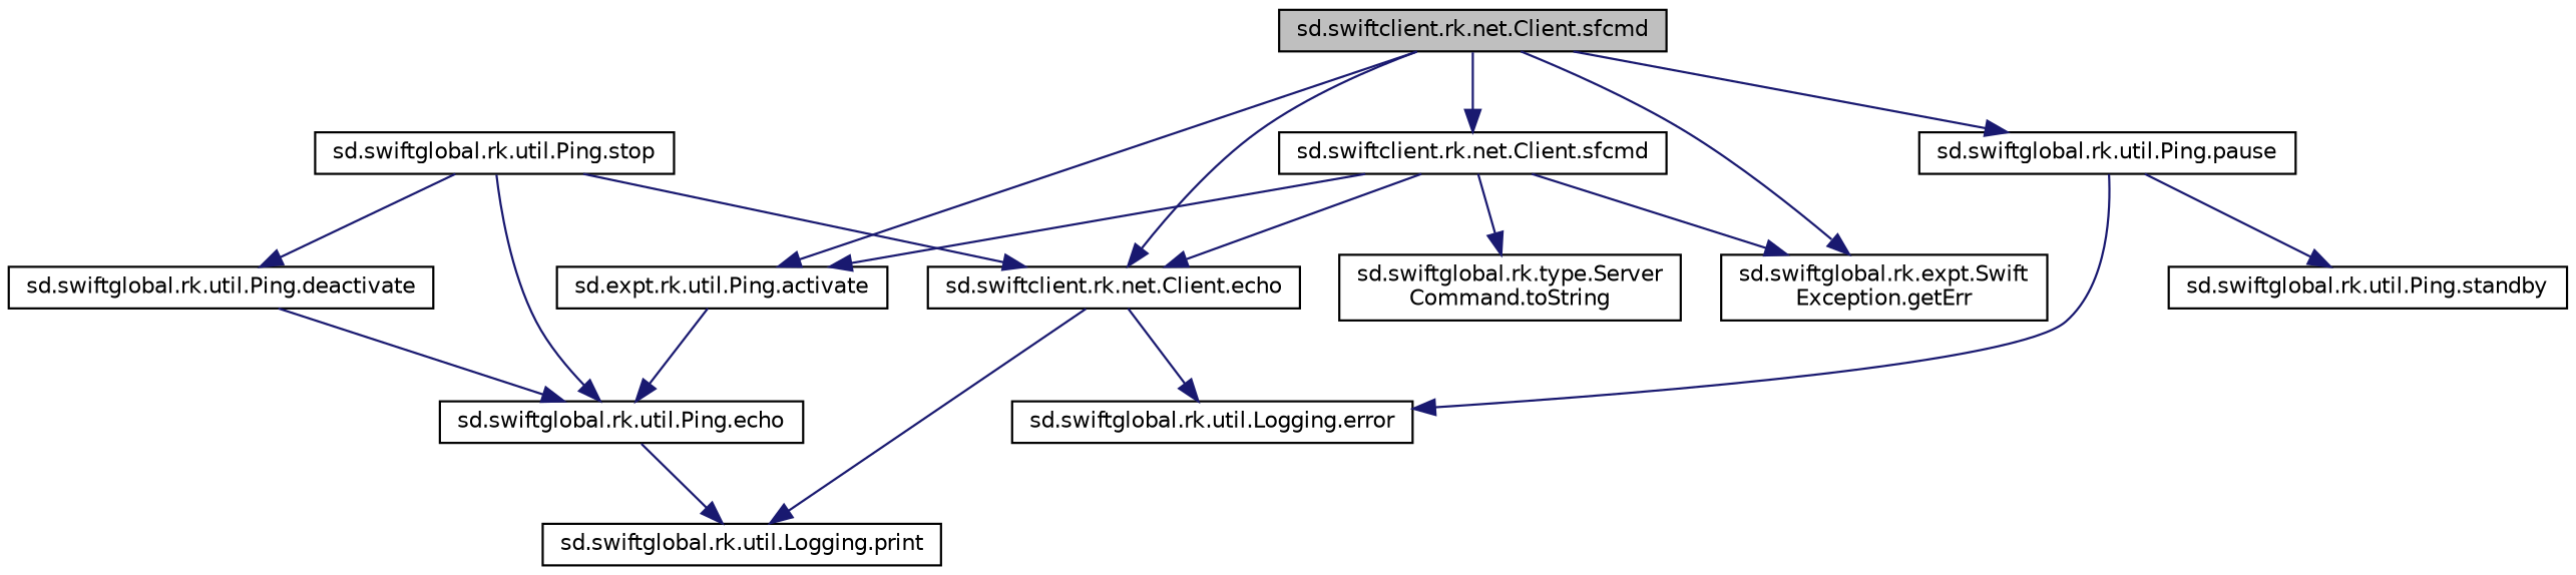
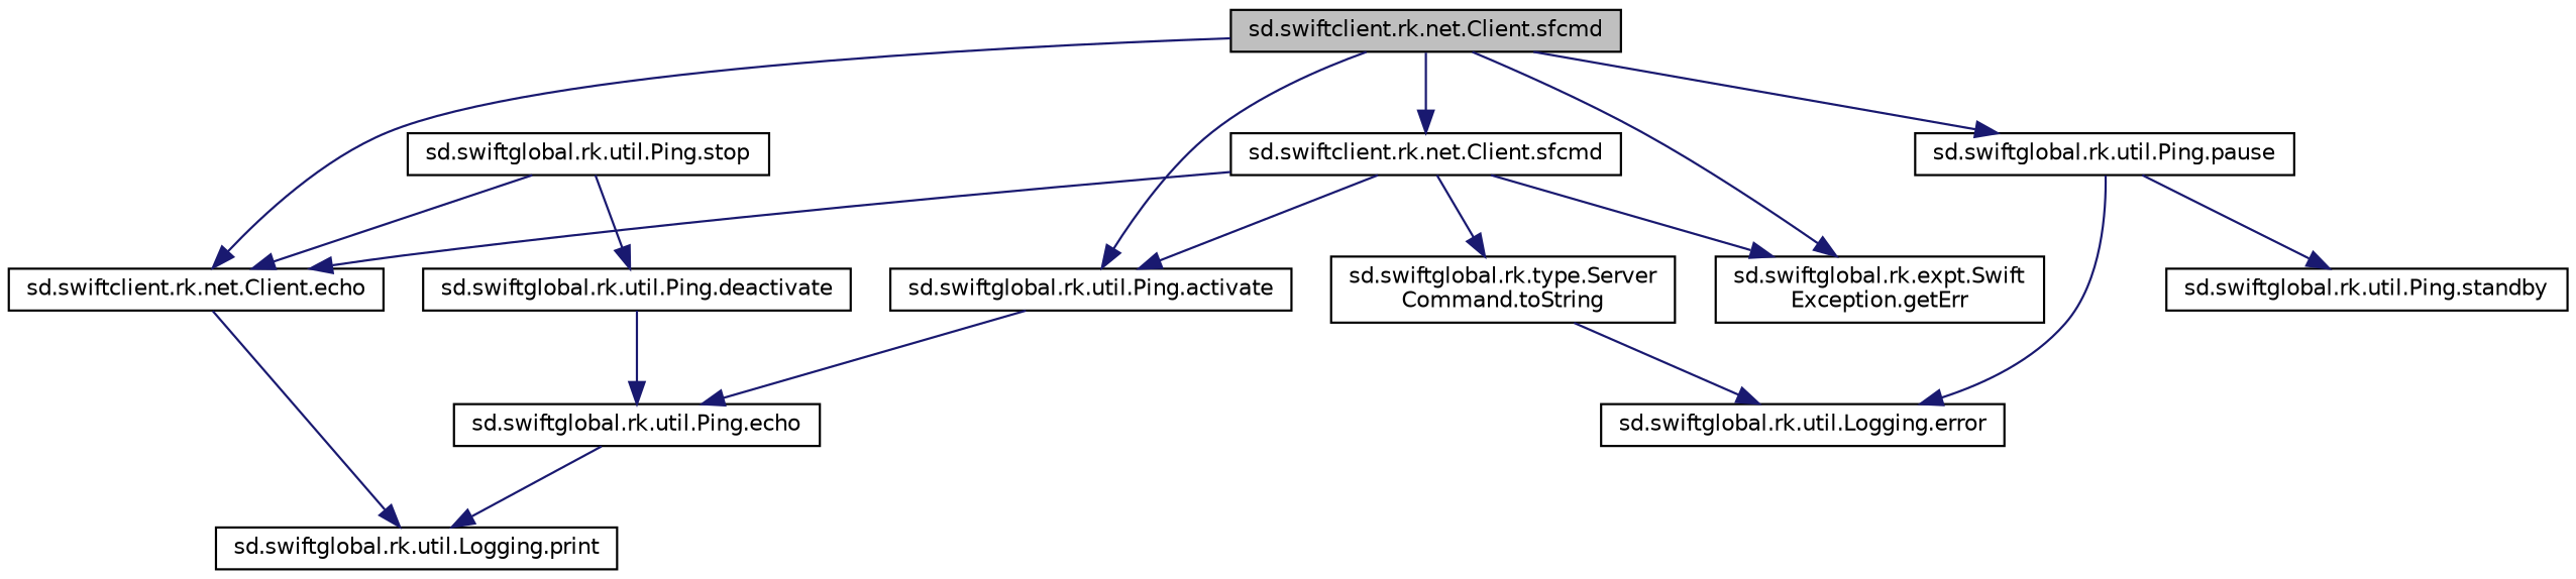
  digraph {
    rankdir=TB
    node [color=black fillcolor=white fontname=Helvetica fontsize=10 shape=record style=filled]
    edge [color=midnightblue fontname=Helvetica fontsize=10 labelfontname=Helvetica labelfontsize=10 style=solid]
    n1 [fillcolor=grey75 fontcolor=black height=0.2 label="sd.swiftclient.rk.net.Client.sfcmd" width=0.4]
    n2 [height=0.2 label="sd.swiftclient.rk.net.Client.echo" width=0.4]
    n3 [height=0.2 label="sd.swiftglobal.rk.util.Ping.pause" width=0.4]
    n4 [height=0.2 label="sd.swiftclient.rk.net.Client.sfcmd" width=0.4]
-   n5 [height=0.2 label="sd.expt.rk.util.Ping.activate" width=0.4]
+   n5 [height=0.2 label="sd.swiftglobal.rk.util.Ping.activate" width=0.4]
    n6 [height=0.2 label="sd.swiftglobal.rk.expt.Swift\lException.getErr" width=0.4]
    n7 [height=0.2 label="sd.swiftglobal.rk.util.Logging.print" width=0.4]
    n8 [height=0.2 label="sd.swiftglobal.rk.util.Logging.error" width=0.4]
    n9 [height=0.2 label="sd.swiftglobal.rk.util.Ping.standby" width=0.4]
    n10 [height=0.2 label="sd.swiftglobal.rk.type.Server\lCommand.toString" width=0.4]
    n11 [height=0.2 label="sd.swiftglobal.rk.util.Ping.echo" width=0.4]
    n12 [height=0.2 label="sd.swiftglobal.rk.util.Ping.stop" width=0.4]
    n13 [height=0.2 label="sd.swiftglobal.rk.util.Ping.deactivate" width=0.4]
    n1 -> n2
    n1 -> n3
    n1 -> n4
    n1 -> n5
    n1 -> n6
    n2 -> n7
-   n2 -> n8
+   n10 -> n8
    n3 -> n8
    n3 -> n9
    n4 -> n2
    n4 -> n5
    n4 -> n6
    n4 -> n10
    n5 -> n11
    n11 -> n7
    n12 -> n2
-   n12 -> n11
    n12 -> n13
    n13 -> n11
  }
